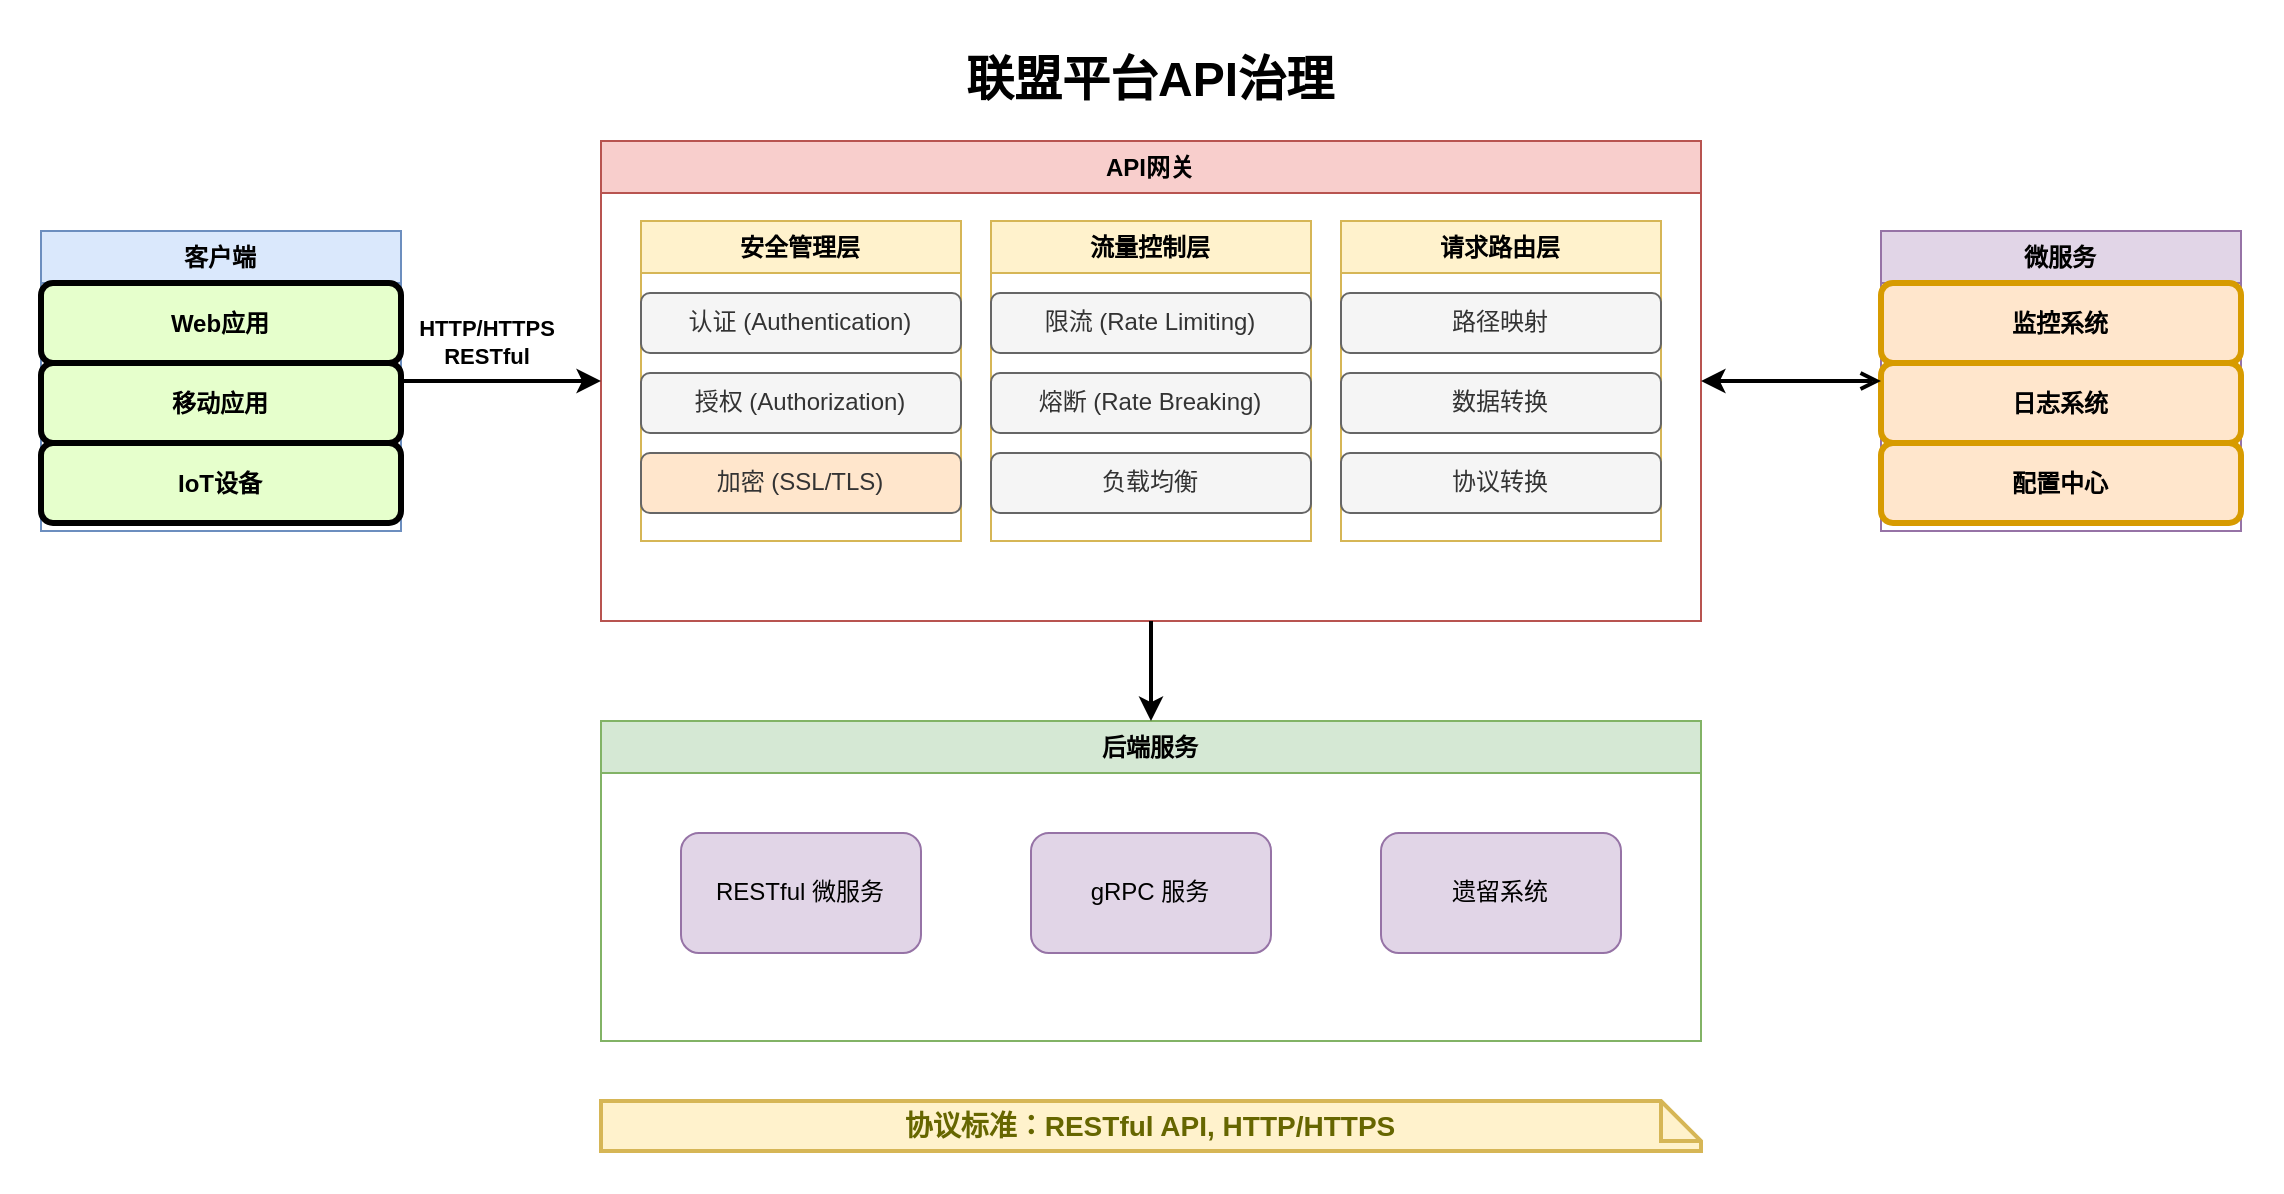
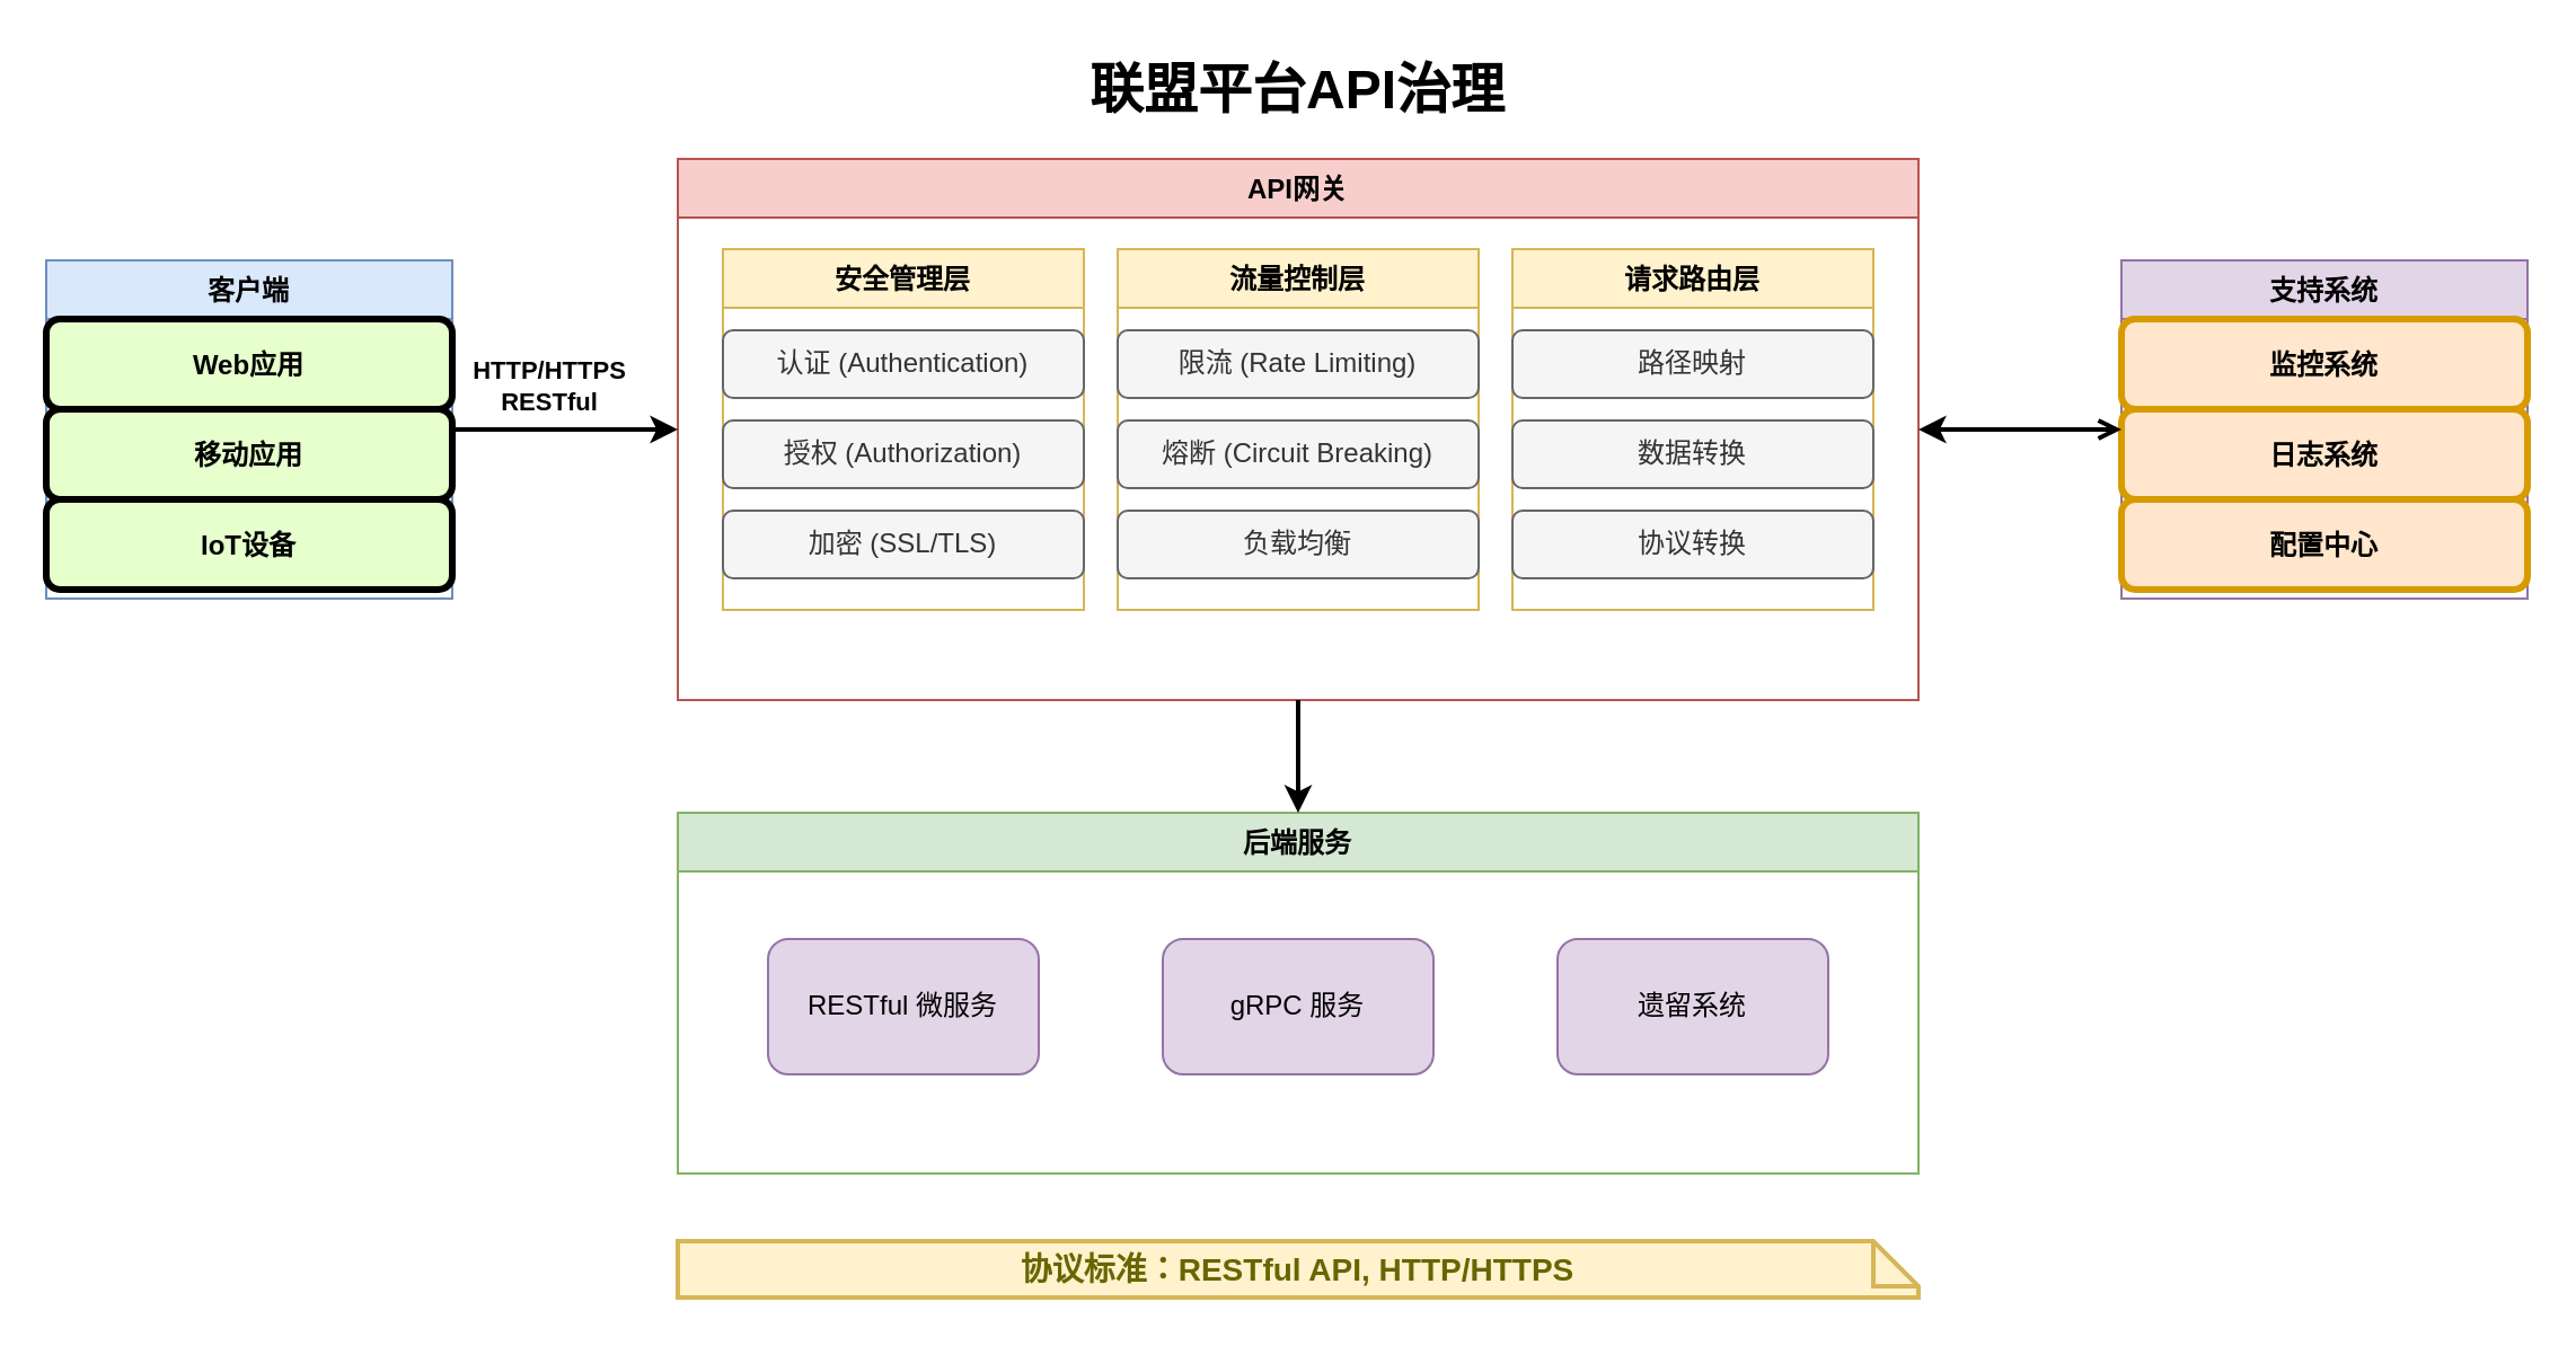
  <mxCell id="0" />
  <mxCell id="1" parent="0" />
  <mxCell id="2" value="联盟平台API治理" style="text;html=1;strokeColor=none;fillColor=none;align=center;verticalAlign=middle;whiteSpace=wrap;rounded=0;fontSize=24;fontStyle=1" parent="1" vertex="1"><mxGeometry x="405" y="20" width="340" height="40" as="geometry" /></mxCell>
  <mxCell id="3" value="客户端" style="swimlane;fontStyle=1;align=center;verticalAlign=top;childLayout=stackLayout;horizontal=1;startSize=26;horizontalStack=0;resizeParent=1;resizeLast=0;collapsible=1;marginBottom=0;rounded=0;shadow=0;strokeWidth=1;fillColor=#dae8fc;strokeColor=#6c8ebf;" parent="1" vertex="1"><mxGeometry x="20" y="115" width="180" height="150" as="geometry" /></mxCell>
  <mxCell id="4" value="&lt;div&gt;&lt;br&gt;&lt;/div&gt;Web应用" style="verticalAlign=middle;align=center;overflow=fill;fontSize=12;fontFamily=Helvetica;html=1;rounded=1;fontStyle=1;strokeWidth=3;fillColor=#E6FFCC" parent="3" vertex="1"><mxGeometry y="26" width="180" height="40" as="geometry" /></mxCell>
  <mxCell id="5" value="&lt;div&gt;&lt;br&gt;&lt;/div&gt;移动应用" style="verticalAlign=middle;align=center;overflow=fill;fontSize=12;fontFamily=Helvetica;html=1;rounded=1;fontStyle=1;strokeWidth=3;fillColor=#E6FFCC" parent="3" vertex="1"><mxGeometry y="66" width="180" height="40" as="geometry" /></mxCell>
  <mxCell id="6" value="&lt;div&gt;&lt;br&gt;&lt;/div&gt;IoT设备" style="verticalAlign=middle;align=center;overflow=fill;fontSize=12;fontFamily=Helvetica;html=1;rounded=1;fontStyle=1;strokeWidth=3;fillColor=#E6FFCC" parent="3" vertex="1"><mxGeometry y="106" width="180" height="40" as="geometry" /></mxCell>
  <mxCell id="7" value="API网关" style="swimlane;fontStyle=1;align=center;verticalAlign=top;childLayout=stackLayout;horizontal=1;startSize=26;horizontalStack=0;resizeParent=1;resizeLast=0;collapsible=1;marginBottom=0;rounded=0;shadow=0;strokeWidth=1;fillColor=#f8cecc;strokeColor=#b85450;" parent="1" vertex="1"><mxGeometry x="300" y="70" width="550" height="240" as="geometry" /></mxCell>
  <mxCell id="8" value="安全管理层" style="swimlane;fontStyle=1;align=center;verticalAlign=top;childLayout=stackLayout;horizontal=1;startSize=26;horizontalStack=0;resizeParent=1;resizeLast=0;collapsible=1;marginBottom=0;rounded=0;shadow=0;strokeWidth=1;fillColor=#fff2cc;strokeColor=#d6b656;" parent="7" vertex="1"><mxGeometry x="20" y="40" width="160" height="160" as="geometry" /></mxCell>
  <mxCell id="9" value="认证 (Authentication)" style="rounded=1;whiteSpace=wrap;html=1;fontSize=12;glass=0;strokeWidth=1;shadow=0;fillColor=#f5f5f5;fontColor=#333333;strokeColor=#666666;" parent="8" vertex="1"><mxGeometry y="36" width="160" height="30" as="geometry" /></mxCell>
  <mxCell id="10" value="授权 (Authorization)" style="rounded=1;whiteSpace=wrap;html=1;fontSize=12;glass=0;strokeWidth=1;shadow=0;fillColor=#f5f5f5;fontColor=#333333;strokeColor=#666666;" parent="8" vertex="1"><mxGeometry y="76" width="160" height="30" as="geometry" /></mxCell>
- <mxCell id="11" value="加密 (SSL/TLS)" style="rounded=1;whiteSpace=wrap;html=1;fontSize=12;glass=0;strokeWidth=1;shadow=0;fillColor=#ffe6cc;fontColor=#333333;strokeColor=#666666;" parent="8" vertex="1"><mxGeometry y="116" width="160" height="30" as="geometry" /></mxCell>
+ <mxCell id="11" value="加密 (SSL/TLS)" style="rounded=1;whiteSpace=wrap;html=1;fontSize=12;glass=0;strokeWidth=1;shadow=0;fillColor=#f5f5f5;fontColor=#333333;strokeColor=#666666;" parent="8" vertex="1"><mxGeometry y="116" width="160" height="30" as="geometry" /></mxCell>
  <mxCell id="12" value="流量控制层" style="swimlane;fontStyle=1;align=center;verticalAlign=top;childLayout=stackLayout;horizontal=1;startSize=26;horizontalStack=0;resizeParent=1;resizeLast=0;collapsible=1;marginBottom=0;rounded=0;shadow=0;strokeWidth=1;fillColor=#fff2cc;strokeColor=#d6b656;" parent="7" vertex="1"><mxGeometry x="195" y="40" width="160" height="160" as="geometry" /></mxCell>
  <mxCell id="13" value="限流 (Rate Limiting)" style="rounded=1;whiteSpace=wrap;html=1;fontSize=12;glass=0;strokeWidth=1;shadow=0;fillColor=#f5f5f5;fontColor=#333333;strokeColor=#666666;" parent="12" vertex="1"><mxGeometry y="36" width="160" height="30" as="geometry" /></mxCell>
- <mxCell id="14" value="熔断 (Rate Breaking)" style="rounded=1;whiteSpace=wrap;html=1;fontSize=12;glass=0;strokeWidth=1;shadow=0;fillColor=#f5f5f5;fontColor=#333333;strokeColor=#666666;" parent="12" vertex="1"><mxGeometry y="76" width="160" height="30" as="geometry" /></mxCell>
+ <mxCell id="14" value="熔断 (Circuit Breaking)" style="rounded=1;whiteSpace=wrap;html=1;fontSize=12;glass=0;strokeWidth=1;shadow=0;fillColor=#f5f5f5;fontColor=#333333;strokeColor=#666666;" parent="12" vertex="1"><mxGeometry y="76" width="160" height="30" as="geometry" /></mxCell>
  <mxCell id="15" value="负载均衡" style="rounded=1;whiteSpace=wrap;html=1;fontSize=12;glass=0;strokeWidth=1;shadow=0;fillColor=#f5f5f5;fontColor=#333333;strokeColor=#666666;" parent="12" vertex="1"><mxGeometry y="116" width="160" height="30" as="geometry" /></mxCell>
  <mxCell id="16" value="请求路由层" style="swimlane;fontStyle=1;align=center;verticalAlign=top;childLayout=stackLayout;horizontal=1;startSize=26;horizontalStack=0;resizeParent=1;resizeLast=0;collapsible=1;marginBottom=0;rounded=0;shadow=0;strokeWidth=1;fillColor=#fff2cc;strokeColor=#d6b656;" parent="7" vertex="1"><mxGeometry x="370" y="40" width="160" height="160" as="geometry" /></mxCell>
  <mxCell id="17" value="路径映射" style="rounded=1;whiteSpace=wrap;html=1;fontSize=12;glass=0;strokeWidth=1;shadow=0;fillColor=#f5f5f5;fontColor=#333333;strokeColor=#666666;" parent="16" vertex="1"><mxGeometry y="36" width="160" height="30" as="geometry" /></mxCell>
  <mxCell id="18" value="数据转换" style="rounded=1;whiteSpace=wrap;html=1;fontSize=12;glass=0;strokeWidth=1;shadow=0;fillColor=#f5f5f5;fontColor=#333333;strokeColor=#666666;" parent="16" vertex="1"><mxGeometry y="76" width="160" height="30" as="geometry" /></mxCell>
  <mxCell id="19" value="协议转换" style="rounded=1;whiteSpace=wrap;html=1;fontSize=12;glass=0;strokeWidth=1;shadow=0;fillColor=#f5f5f5;fontColor=#333333;strokeColor=#666666;" parent="16" vertex="1"><mxGeometry y="116" width="160" height="30" as="geometry" /></mxCell>
  <mxCell id="20" value="后端服务" style="swimlane;fontStyle=1;align=center;verticalAlign=top;childLayout=stackLayout;horizontal=1;startSize=26;horizontalStack=0;resizeParent=1;resizeLast=0;collapsible=1;marginBottom=0;rounded=0;shadow=0;strokeWidth=1;fillColor=#d5e8d4;strokeColor=#82b366;" parent="1" vertex="1"><mxGeometry x="300" y="360" width="550" height="160" as="geometry" /></mxCell>
  <mxCell id="21" value="RESTful 微服务" style="rounded=1;whiteSpace=wrap;html=1;fontSize=12;glass=0;strokeWidth=1;shadow=0;fillColor=#e1d5e7;strokeColor=#9673a6;" parent="20" vertex="1"><mxGeometry x="40" y="56" width="120" height="60" as="geometry" /></mxCell>
  <mxCell id="22" value="gRPC 服务" style="rounded=1;whiteSpace=wrap;html=1;fontSize=12;glass=0;strokeWidth=1;shadow=0;fillColor=#e1d5e7;strokeColor=#9673a6;" parent="20" vertex="1"><mxGeometry x="215" y="56" width="120" height="60" as="geometry" /></mxCell>
  <mxCell id="23" value="遗留系统" style="rounded=1;whiteSpace=wrap;html=1;fontSize=12;glass=0;strokeWidth=1;shadow=0;fillColor=#e1d5e7;strokeColor=#9673a6;" parent="20" vertex="1"><mxGeometry x="390" y="56" width="120" height="60" as="geometry" /></mxCell>
- <mxCell id="24" value="微服务" style="swimlane;fontStyle=1;align=center;verticalAlign=top;childLayout=stackLayout;horizontal=1;startSize=26;horizontalStack=0;resizeParent=1;resizeLast=0;collapsible=1;marginBottom=0;rounded=0;shadow=0;strokeWidth=1;fillColor=#e1d5e7;strokeColor=#9673a6;" parent="1" vertex="1"><mxGeometry x="940" y="115" width="180" height="150" as="geometry" /></mxCell>
+ <mxCell id="24" value="支持系统" style="swimlane;fontStyle=1;align=center;verticalAlign=top;childLayout=stackLayout;horizontal=1;startSize=26;horizontalStack=0;resizeParent=1;resizeLast=0;collapsible=1;marginBottom=0;rounded=0;shadow=0;strokeWidth=1;fillColor=#e1d5e7;strokeColor=#9673a6;" parent="1" vertex="1"><mxGeometry x="940" y="115" width="180" height="150" as="geometry" /></mxCell>
  <mxCell id="25" value="&lt;div&gt;&lt;br&gt;&lt;/div&gt;监控系统" style="verticalAlign=middle;align=center;overflow=fill;fontSize=12;fontFamily=Helvetica;html=1;rounded=1;fontStyle=1;strokeWidth=3;fillColor=#ffe6cc;strokeColor=#d79b00" parent="24" vertex="1"><mxGeometry y="26" width="180" height="40" as="geometry" /></mxCell>
  <mxCell id="26" value="&lt;div&gt;&lt;br&gt;&lt;/div&gt;日志系统" style="verticalAlign=middle;align=center;overflow=fill;fontSize=12;fontFamily=Helvetica;html=1;rounded=1;fontStyle=1;strokeWidth=3;fillColor=#ffe6cc;strokeColor=#d79b00" parent="24" vertex="1"><mxGeometry y="66" width="180" height="40" as="geometry" /></mxCell>
  <mxCell id="27" value="&lt;div&gt;&lt;br&gt;&lt;/div&gt;配置中心" style="verticalAlign=middle;align=center;overflow=fill;fontSize=12;fontFamily=Helvetica;html=1;rounded=1;fontStyle=1;strokeWidth=3;fillColor=#ffe6cc;strokeColor=#d79b00" parent="24" vertex="1"><mxGeometry y="106" width="180" height="40" as="geometry" /></mxCell>
  <mxCell id="28" value="" style="edgeStyle=orthogonalEdgeStyle;rounded=0;orthogonalLoop=1;jettySize=auto;html=1;exitX=1;exitY=0.5;exitDx=0;exitDy=0;entryX=0;entryY=0.5;entryDx=0;entryDy=0;startArrow=none;startFill=0;endArrow=classic;endFill=1;strokeWidth=2;" parent="1" source="3" target="7" edge="1"><mxGeometry relative="1" as="geometry" /></mxCell>
  <mxCell id="29" value="HTTP/HTTPS&#10;RESTful" style="edgeLabel;html=1;align=center;verticalAlign=middle;resizable=0;points=[];fontStyle=1" parent="28" vertex="1" connectable="0"><mxGeometry x="-0.154" y="1" relative="1" as="geometry"><mxPoint y="-19" as="offset" /></mxGeometry></mxCell>
  <mxCell id="30" value="" style="edgeStyle=orthogonalEdgeStyle;rounded=0;orthogonalLoop=1;jettySize=auto;html=1;exitX=0.5;exitY=1;exitDx=0;exitDy=0;entryX=0.5;entryY=0;entryDx=0;entryDy=0;startArrow=none;startFill=0;endArrow=classic;endFill=1;strokeWidth=2;" parent="1" source="7" target="20" edge="1"><mxGeometry relative="1" as="geometry" /></mxCell>
  <mxCell id="31" value="" style="edgeStyle=orthogonalEdgeStyle;rounded=0;orthogonalLoop=1;jettySize=auto;html=1;exitX=1;exitY=0.5;exitDx=0;exitDy=0;entryX=0;entryY=0.5;entryDx=0;entryDy=0;startArrow=classic;startFill=1;endArrow=open;endFill=1;strokeWidth=2;" parent="1" source="7" target="24" edge="1"><mxGeometry relative="1" as="geometry" /></mxCell>
  <mxCell id="32" value="协议标准：RESTful API, HTTP/HTTPS" style="shape=note;strokeWidth=2;fontSize=14;size=20;whiteSpace=wrap;html=1;fillColor=#fff2cc;strokeColor=#d6b656;fontColor=#666600;fontStyle=1" parent="1" vertex="1"><mxGeometry x="300" y="550" width="550" height="25" as="geometry" /></mxCell>
